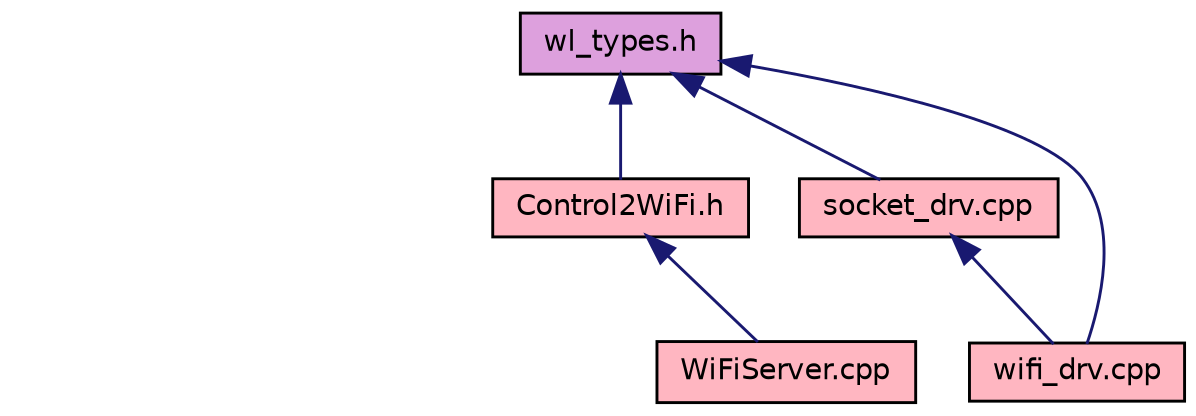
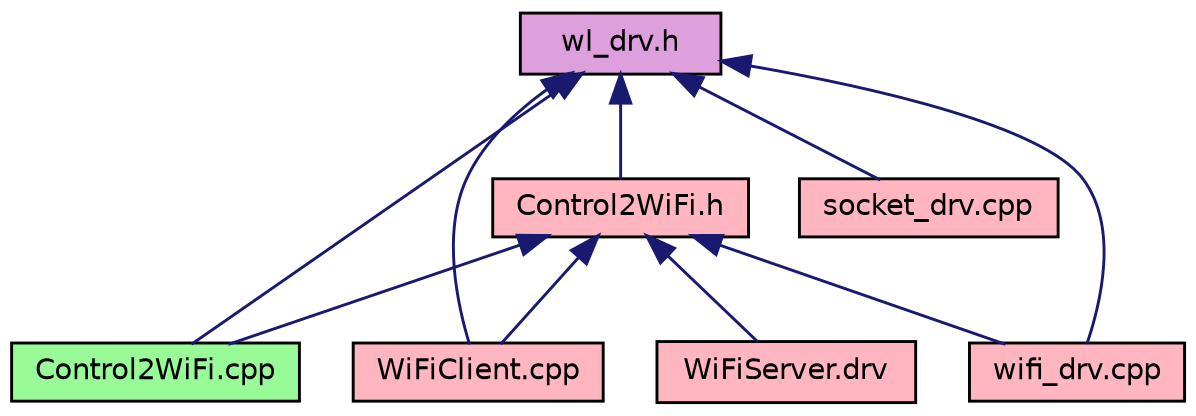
  digraph {
    node [color=black fillcolor=lightpink fontname=Helvetica fontsize=10 shape=record style=filled]
    edge [color=midnightblue dir=back fontname=Helvetica fontsize=10 labelfontname=Helvetica labelfontsize=10 style=solid]
-   n1 [fillcolor=plum fontcolor=black height=0.2 label="wl_types.h" width=0.4]
+   n1 [fillcolor=plum fontcolor=black height=0.2 label="wl_drv.h" width=0.4]
    n2 [height=0.2 label="Control2WiFi.h" width=0.4]
+   n3 [fillcolor=palegreen height=0.2 label="Control2WiFi.cpp" width=0.4]
+   n4 [height=0.2 label="WiFiClient.cpp" width=0.4]
    n5 [height=0.2 label="wifi_drv.cpp" width=0.4]
    n6 [height=0.2 label="socket_drv.cpp" width=0.4]
-   n7 [height=0.2 label="WiFiServer.cpp" width=0.4]
+   n7 [height=0.2 label="WiFiServer.drv" width=0.4]
    n1 -> n2
+   n1 -> n3
+   n1 -> n4
    n1 -> n5
    n1 -> n6
-   n6 -> n5
+   n2 -> n3
+   n2 -> n4
+   n2 -> n5
    n2 -> n7
  }
